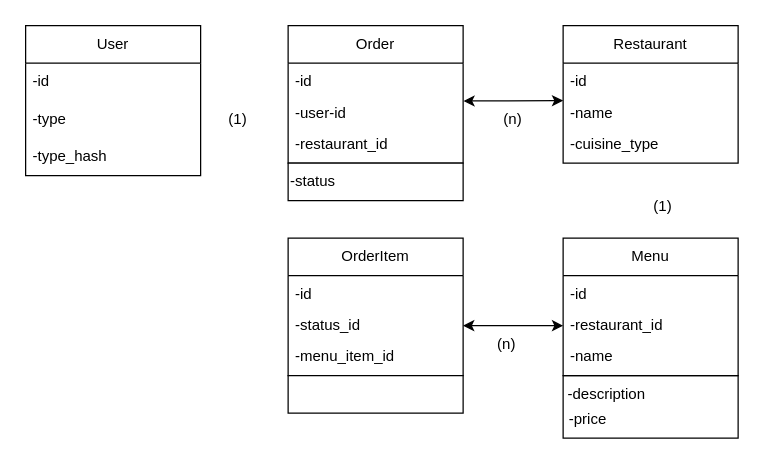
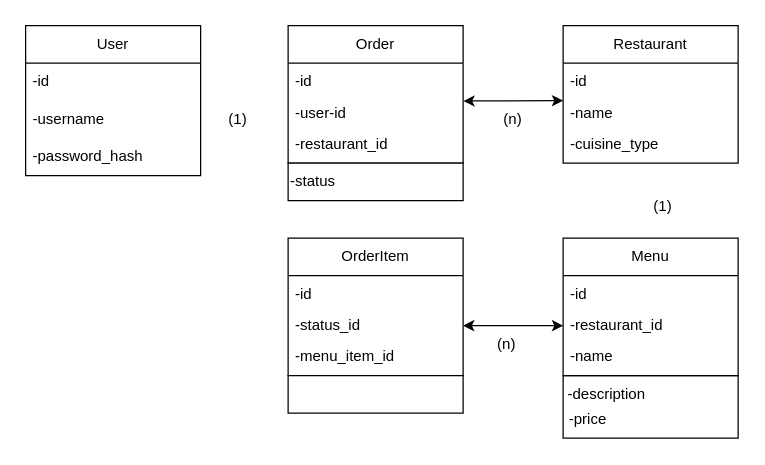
  <mxCell id="0" />
  <mxCell id="1" parent="0" />
  <mxCell id="2" value="User" style="swimlane;fontStyle=0;childLayout=stackLayout;horizontal=1;startSize=30;horizontalStack=0;resizeParent=1;resizeParentMax=0;resizeLast=0;collapsible=1;marginBottom=0;whiteSpace=wrap;html=1;" vertex="1" parent="1"><mxGeometry x="20" y="20" width="140" height="120" as="geometry" /></mxCell>
  <mxCell id="3" value="-id" style="text;strokeColor=none;fillColor=none;align=left;verticalAlign=middle;spacingLeft=4;spacingRight=4;overflow=hidden;points=[[0,0.5],[1,0.5]];portConstraint=eastwest;rotatable=0;whiteSpace=wrap;html=1;" vertex="1" parent="2"><mxGeometry y="30" width="140" height="30" as="geometry" /></mxCell>
- <mxCell id="4" value="-type" style="text;strokeColor=none;fillColor=none;align=left;verticalAlign=middle;spacingLeft=4;spacingRight=4;overflow=hidden;points=[[0,0.5],[1,0.5]];portConstraint=eastwest;rotatable=0;whiteSpace=wrap;html=1;" vertex="1" parent="2"><mxGeometry y="60" width="140" height="30" as="geometry" /></mxCell>
- <mxCell id="5" value="-type_hash" style="text;strokeColor=none;fillColor=none;align=left;verticalAlign=middle;spacingLeft=4;spacingRight=4;overflow=hidden;points=[[0,0.5],[1,0.5]];portConstraint=eastwest;rotatable=0;whiteSpace=wrap;html=1;" vertex="1" parent="2"><mxGeometry y="90" width="140" height="30" as="geometry" /></mxCell>
+ <mxCell id="4" value="-username" style="text;strokeColor=none;fillColor=none;align=left;verticalAlign=middle;spacingLeft=4;spacingRight=4;overflow=hidden;points=[[0,0.5],[1,0.5]];portConstraint=eastwest;rotatable=0;whiteSpace=wrap;html=1;" vertex="1" parent="2"><mxGeometry y="60" width="140" height="30" as="geometry" /></mxCell>
+ <mxCell id="5" value="-password_hash" style="text;strokeColor=none;fillColor=none;align=left;verticalAlign=middle;spacingLeft=4;spacingRight=4;overflow=hidden;points=[[0,0.5],[1,0.5]];portConstraint=eastwest;rotatable=0;whiteSpace=wrap;html=1;" vertex="1" parent="2"><mxGeometry y="90" width="140" height="30" as="geometry" /></mxCell>
  <mxCell id="6" value="(1)" style="text;html=1;strokeColor=none;fillColor=none;align=center;verticalAlign=middle;whiteSpace=wrap;rounded=0;" vertex="1" parent="1"><mxGeometry x="160" y="80" width="60" height="30" as="geometry" /></mxCell>
  <mxCell id="7" value="OrderItem" style="swimlane;fontStyle=0;childLayout=stackLayout;horizontal=1;startSize=30;horizontalStack=0;resizeParent=1;resizeParentMax=0;resizeLast=0;collapsible=1;marginBottom=0;whiteSpace=wrap;html=1;" vertex="1" parent="1"><mxGeometry x="230" y="190" width="140" height="110" as="geometry"><mxRectangle x="40" y="230" width="70" height="30" as="alternateBounds" /></mxGeometry></mxCell>
  <mxCell id="8" value="-id" style="text;strokeColor=none;fillColor=none;align=left;verticalAlign=middle;spacingLeft=4;spacingRight=4;overflow=hidden;points=[[0,0.5],[1,0.5]];portConstraint=eastwest;rotatable=0;whiteSpace=wrap;html=1;" vertex="1" parent="7"><mxGeometry y="30" width="140" height="30" as="geometry" /></mxCell>
  <mxCell id="9" value="-status_id" style="text;strokeColor=none;fillColor=none;align=left;verticalAlign=middle;spacingLeft=4;spacingRight=4;overflow=hidden;points=[[0,0.5],[1,0.5]];portConstraint=eastwest;rotatable=0;whiteSpace=wrap;html=1;" vertex="1" parent="7"><mxGeometry y="60" width="140" height="20" as="geometry" /></mxCell>
  <mxCell id="10" value="-menu_item_id" style="text;strokeColor=none;fillColor=none;align=left;verticalAlign=middle;spacingLeft=4;spacingRight=4;overflow=hidden;points=[[0,0.5],[1,0.5]];portConstraint=eastwest;rotatable=0;whiteSpace=wrap;html=1;" vertex="1" parent="7"><mxGeometry y="80" width="140" height="30" as="geometry" /></mxCell>
  <mxCell id="11" value="" style="whiteSpace=wrap;html=1;fontStyle=0;startSize=30;" vertex="1" parent="1"><mxGeometry x="450" y="300" width="140" height="50" as="geometry" /></mxCell>
  <mxCell id="12" value="-status" style="text;html=1;strokeColor=none;fillColor=none;align=center;verticalAlign=middle;whiteSpace=wrap;rounded=0;" vertex="1" parent="1"><mxGeometry x="220" y="140" width="60" height="30" as="geometry" /></mxCell>
  <mxCell id="13" value="Order" style="swimlane;fontStyle=0;childLayout=stackLayout;horizontal=1;startSize=30;horizontalStack=0;resizeParent=1;resizeParentMax=0;resizeLast=0;collapsible=1;marginBottom=0;whiteSpace=wrap;html=1;" vertex="1" parent="1"><mxGeometry x="230" y="20" width="140" height="110" as="geometry"><mxRectangle x="40" y="230" width="70" height="30" as="alternateBounds" /></mxGeometry></mxCell>
  <mxCell id="14" value="-id" style="text;strokeColor=none;fillColor=none;align=left;verticalAlign=middle;spacingLeft=4;spacingRight=4;overflow=hidden;points=[[0,0.5],[1,0.5]];portConstraint=eastwest;rotatable=0;whiteSpace=wrap;html=1;" vertex="1" parent="13"><mxGeometry y="30" width="140" height="30" as="geometry" /></mxCell>
  <mxCell id="15" value="-user-id" style="text;strokeColor=none;fillColor=none;align=left;verticalAlign=middle;spacingLeft=4;spacingRight=4;overflow=hidden;points=[[0,0.5],[1,0.5]];portConstraint=eastwest;rotatable=0;whiteSpace=wrap;html=1;" vertex="1" parent="13"><mxGeometry y="60" width="140" height="20" as="geometry" /></mxCell>
  <mxCell id="16" value="-restaurant_id" style="text;strokeColor=none;fillColor=none;align=left;verticalAlign=middle;spacingLeft=4;spacingRight=4;overflow=hidden;points=[[0,0.5],[1,0.5]];portConstraint=eastwest;rotatable=0;whiteSpace=wrap;html=1;" vertex="1" parent="13"><mxGeometry y="80" width="140" height="30" as="geometry" /></mxCell>
  <mxCell id="17" value="" style="whiteSpace=wrap;html=1;fontStyle=0;startSize=30;" vertex="1" parent="1"><mxGeometry x="230" y="130" width="140" height="30" as="geometry" /></mxCell>
  <mxCell id="18" value="-status" style="text;html=1;strokeColor=none;fillColor=none;align=center;verticalAlign=middle;whiteSpace=wrap;rounded=0;" vertex="1" parent="1"><mxGeometry x="220" y="130" width="60" height="30" as="geometry" /></mxCell>
  <mxCell id="19" value="Restaurant" style="swimlane;fontStyle=0;childLayout=stackLayout;horizontal=1;startSize=30;horizontalStack=0;resizeParent=1;resizeParentMax=0;resizeLast=0;collapsible=1;marginBottom=0;whiteSpace=wrap;html=1;" vertex="1" parent="1"><mxGeometry x="450" y="20" width="140" height="110" as="geometry"><mxRectangle x="40" y="230" width="70" height="30" as="alternateBounds" /></mxGeometry></mxCell>
  <mxCell id="20" value="-id" style="text;strokeColor=none;fillColor=none;align=left;verticalAlign=middle;spacingLeft=4;spacingRight=4;overflow=hidden;points=[[0,0.5],[1,0.5]];portConstraint=eastwest;rotatable=0;whiteSpace=wrap;html=1;" vertex="1" parent="19"><mxGeometry y="30" width="140" height="30" as="geometry" /></mxCell>
  <mxCell id="21" value="-name" style="text;strokeColor=none;fillColor=none;align=left;verticalAlign=middle;spacingLeft=4;spacingRight=4;overflow=hidden;points=[[0,0.5],[1,0.5]];portConstraint=eastwest;rotatable=0;whiteSpace=wrap;html=1;" vertex="1" parent="19"><mxGeometry y="60" width="140" height="20" as="geometry" /></mxCell>
  <mxCell id="22" value="-cuisine_type" style="text;strokeColor=none;fillColor=none;align=left;verticalAlign=middle;spacingLeft=4;spacingRight=4;overflow=hidden;points=[[0,0.5],[1,0.5]];portConstraint=eastwest;rotatable=0;whiteSpace=wrap;html=1;" vertex="1" parent="19"><mxGeometry y="80" width="140" height="30" as="geometry" /></mxCell>
  <mxCell id="23" value="(n)" style="text;html=1;strokeColor=none;fillColor=none;align=center;verticalAlign=middle;whiteSpace=wrap;rounded=0;" vertex="1" parent="1"><mxGeometry x="380" y="80" width="60" height="30" as="geometry" /></mxCell>
  <mxCell id="24" value="Menu" style="swimlane;fontStyle=0;childLayout=stackLayout;horizontal=1;startSize=30;horizontalStack=0;resizeParent=1;resizeParentMax=0;resizeLast=0;collapsible=1;marginBottom=0;whiteSpace=wrap;html=1;" vertex="1" parent="1"><mxGeometry x="450" y="190" width="140" height="110" as="geometry"><mxRectangle x="40" y="230" width="70" height="30" as="alternateBounds" /></mxGeometry></mxCell>
  <mxCell id="25" value="-id" style="text;strokeColor=none;fillColor=none;align=left;verticalAlign=middle;spacingLeft=4;spacingRight=4;overflow=hidden;points=[[0,0.5],[1,0.5]];portConstraint=eastwest;rotatable=0;whiteSpace=wrap;html=1;" vertex="1" parent="24"><mxGeometry y="30" width="140" height="30" as="geometry" /></mxCell>
  <mxCell id="26" value="-restaurant_id" style="text;strokeColor=none;fillColor=none;align=left;verticalAlign=middle;spacingLeft=4;spacingRight=4;overflow=hidden;points=[[0,0.5],[1,0.5]];portConstraint=eastwest;rotatable=0;whiteSpace=wrap;html=1;" vertex="1" parent="24"><mxGeometry y="60" width="140" height="20" as="geometry" /></mxCell>
  <mxCell id="27" value="-name" style="text;strokeColor=none;fillColor=none;align=left;verticalAlign=middle;spacingLeft=4;spacingRight=4;overflow=hidden;points=[[0,0.5],[1,0.5]];portConstraint=eastwest;rotatable=0;whiteSpace=wrap;html=1;" vertex="1" parent="24"><mxGeometry y="80" width="140" height="30" as="geometry" /></mxCell>
  <mxCell id="28" value="-description" style="text;html=1;strokeColor=none;fillColor=none;align=center;verticalAlign=middle;whiteSpace=wrap;rounded=0;" vertex="1" parent="1"><mxGeometry x="430" y="300" width="110" height="30" as="geometry" /></mxCell>
  <mxCell id="29" value="-price" style="text;html=1;strokeColor=none;fillColor=none;align=center;verticalAlign=middle;whiteSpace=wrap;rounded=0;" vertex="1" parent="1"><mxGeometry x="440" y="320" width="60" height="30" as="geometry" /></mxCell>
  <mxCell id="30" value="(1)" style="text;html=1;strokeColor=none;fillColor=none;align=center;verticalAlign=middle;whiteSpace=wrap;rounded=0;" vertex="1" parent="1"><mxGeometry x="500" y="150" width="60" height="30" as="geometry" /></mxCell>
  <mxCell id="31" value="" style="rounded=0;whiteSpace=wrap;html=1;" vertex="1" parent="1"><mxGeometry x="230" y="300" width="140" height="30" as="geometry" /></mxCell>
  <mxCell id="32" value="" style="endArrow=classic;startArrow=classic;html=1;entryX=0;entryY=0.5;entryDx=0;entryDy=0;exitX=1;exitY=0.5;exitDx=0;exitDy=0;" edge="1" parent="1" source="9" target="26"><mxGeometry width="50" height="50" relative="1" as="geometry"><mxPoint x="380" y="300" as="sourcePoint" /><mxPoint x="430" y="250" as="targetPoint" /></mxGeometry></mxCell>
  <mxCell id="33" value="(n)" style="text;html=1;strokeColor=none;fillColor=none;align=center;verticalAlign=middle;whiteSpace=wrap;rounded=0;" vertex="1" parent="1"><mxGeometry x="375" y="260" width="60" height="30" as="geometry" /></mxCell>
  <mxCell id="34" value="" style="endArrow=classic;startArrow=classic;html=1;exitX=1.002;exitY=0.015;exitDx=0;exitDy=0;exitPerimeter=0;entryX=0;entryY=0;entryDx=0;entryDy=0;entryPerimeter=0;" edge="1" parent="1" source="15" target="21"><mxGeometry width="50" height="50" relative="1" as="geometry"><mxPoint x="390" y="100" as="sourcePoint" /><mxPoint x="440" y="50" as="targetPoint" /></mxGeometry></mxCell>
